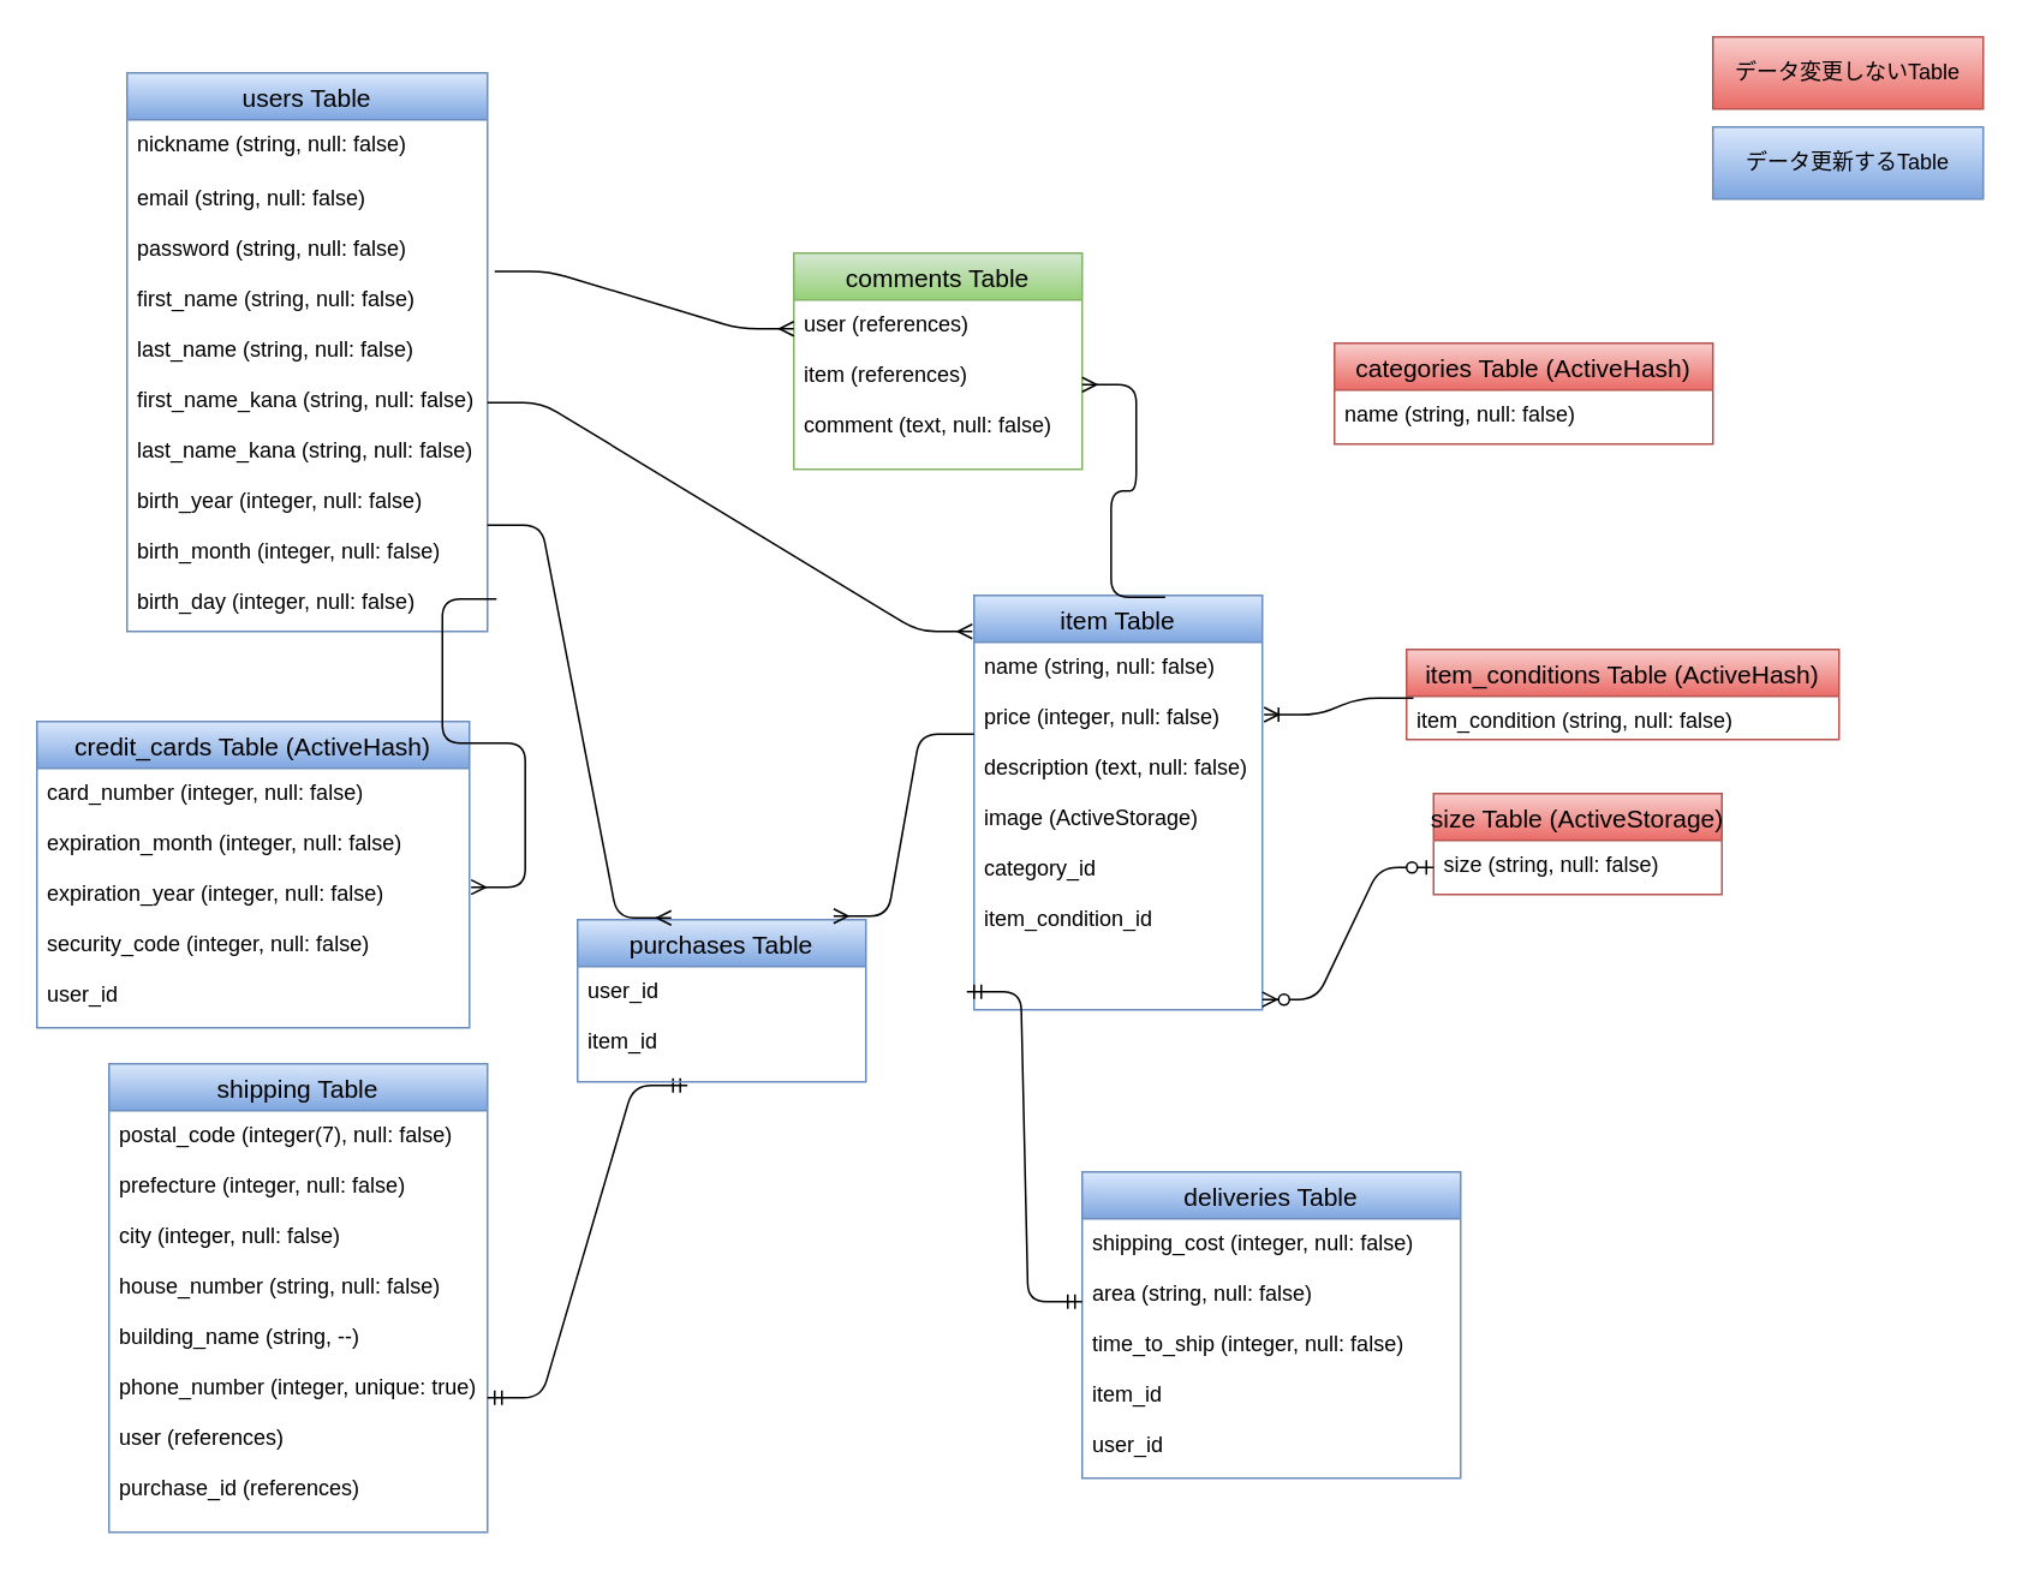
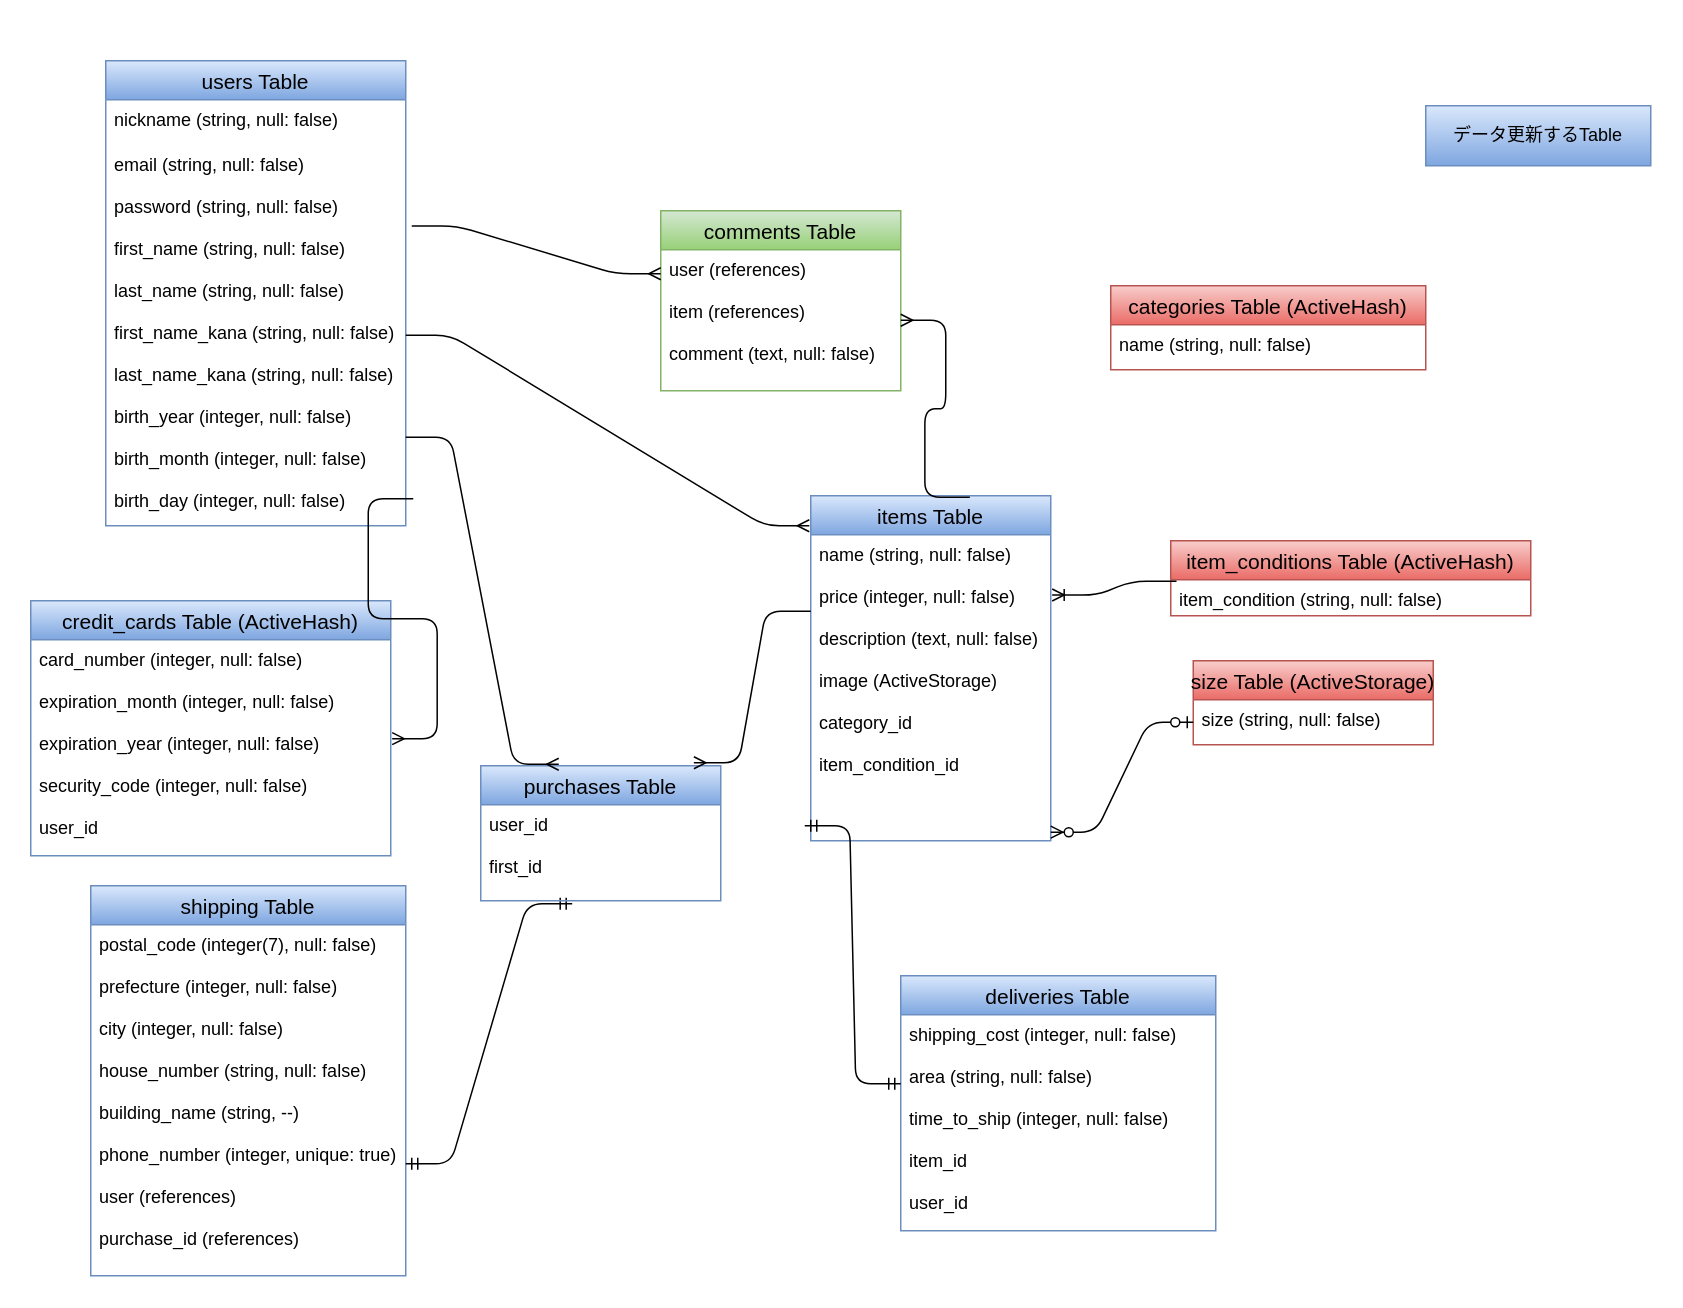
  <mxCell id="0" />
  <mxCell id="1" parent="0" />
  <mxCell id="2" value="users Table" style="swimlane;fontStyle=0;childLayout=stackLayout;horizontal=1;startSize=26;horizontalStack=0;resizeParent=1;resizeParentMax=0;resizeLast=0;collapsible=1;marginBottom=0;align=center;fontSize=14;strokeColor=#6c8ebf;gradientColor=#7ea6e0;fillColor=#dae8fc;" parent="1" vertex="1"><mxGeometry x="70" y="40" width="200" height="310" as="geometry" /></mxCell>
  <mxCell id="3" value="nickname (string, null: false)" style="text;strokeColor=none;fillColor=none;spacingLeft=4;spacingRight=4;overflow=hidden;rotatable=0;points=[[0,0.5],[1,0.5]];portConstraint=eastwest;fontSize=12;" parent="2" vertex="1"><mxGeometry y="26" width="200" height="30" as="geometry" /></mxCell>
  <mxCell id="4" value="email (string, null: false)&#10;&#10;password (string, null: false)&#10;&#10;first_name (string, null: false)&#10;&#10;last_name (string, null: false)&#10;&#10;first_name_kana (string, null: false)&#10;&#10;last_name_kana (string, null: false)&#10;&#10;birth_year (integer, null: false)&#10;&#10;birth_month (integer, null: false)&#10;&#10;birth_day (integer, null: false)&#10;&#10;" style="text;strokeColor=none;fillColor=none;spacingLeft=4;spacingRight=4;overflow=hidden;rotatable=0;points=[[0,0.5],[1,0.5]];portConstraint=eastwest;fontSize=12;" parent="2" vertex="1"><mxGeometry y="56" width="200" height="254" as="geometry" /></mxCell>
- <mxCell id="5" value="item Table" style="swimlane;fontStyle=0;childLayout=stackLayout;horizontal=1;startSize=26;horizontalStack=0;resizeParent=1;resizeParentMax=0;resizeLast=0;collapsible=1;marginBottom=0;align=center;fontSize=14;strokeColor=#6c8ebf;gradientColor=#7ea6e0;fillColor=#dae8fc;" parent="1" vertex="1"><mxGeometry x="540" y="330" width="160" height="230" as="geometry" /></mxCell>
+ <mxCell id="5" value="items Table" style="swimlane;fontStyle=0;childLayout=stackLayout;horizontal=1;startSize=26;horizontalStack=0;resizeParent=1;resizeParentMax=0;resizeLast=0;collapsible=1;marginBottom=0;align=center;fontSize=14;strokeColor=#6c8ebf;gradientColor=#7ea6e0;fillColor=#dae8fc;" parent="1" vertex="1"><mxGeometry x="540" y="330" width="160" height="230" as="geometry" /></mxCell>
  <mxCell id="6" value="name (string, null: false)&#10;&#10;price (integer, null: false)&#10;&#10;description (text, null: false)&#10;&#10;image (ActiveStorage)&#10;&#10;category_id&#10;&#10;item_condition_id&#10;&#10;&#10;&#10;&#10;&#10;&#10;&#10;" style="text;strokeColor=none;fillColor=none;spacingLeft=4;spacingRight=4;overflow=hidden;rotatable=0;points=[[0,0.5],[1,0.5]];portConstraint=eastwest;fontSize=12;" parent="5" vertex="1"><mxGeometry y="26" width="160" height="204" as="geometry" /></mxCell>
  <mxCell id="7" value="item_conditions Table (ActiveHash)" style="swimlane;fontStyle=0;childLayout=stackLayout;horizontal=1;startSize=26;horizontalStack=0;resizeParent=1;resizeParentMax=0;resizeLast=0;collapsible=1;marginBottom=0;align=center;fontSize=14;fillColor=#f8cecc;gradientColor=#ea6b66;strokeColor=#b85450;" parent="1" vertex="1"><mxGeometry x="780" y="360" width="240" height="50" as="geometry" /></mxCell>
  <mxCell id="8" value="item_condition (string, null: false)" style="text;strokeColor=none;fillColor=none;spacingLeft=4;spacingRight=4;overflow=hidden;rotatable=0;points=[[0,0.5],[1,0.5]];portConstraint=eastwest;fontSize=12;" parent="7" vertex="1"><mxGeometry y="26" width="240" height="24" as="geometry" /></mxCell>
  <mxCell id="9" value="" style="edgeStyle=entityRelationEdgeStyle;fontSize=12;html=1;endArrow=ERoneToMany;entryX=1.006;entryY=0.197;entryDx=0;entryDy=0;entryPerimeter=0;exitX=0.016;exitY=0.042;exitDx=0;exitDy=0;exitPerimeter=0;" parent="1" source="8" target="6" edge="1"><mxGeometry width="100" height="100" relative="1" as="geometry"><mxPoint x="701" y="350" as="sourcePoint" /><mxPoint x="704" y="333" as="targetPoint" /></mxGeometry></mxCell>
  <mxCell id="10" value="" style="edgeStyle=entityRelationEdgeStyle;fontSize=12;html=1;endArrow=ERmany;entryX=-0.006;entryY=0.087;entryDx=0;entryDy=0;entryPerimeter=0;" parent="1" source="4" edge="1" target="5"><mxGeometry width="100" height="100" relative="1" as="geometry"><mxPoint x="470" y="500" as="sourcePoint" /><mxPoint x="530" y="348" as="targetPoint" /></mxGeometry></mxCell>
  <mxCell id="11" value="shipping Table" style="swimlane;fontStyle=0;childLayout=stackLayout;horizontal=1;startSize=26;horizontalStack=0;resizeParent=1;resizeParentMax=0;resizeLast=0;collapsible=1;marginBottom=0;align=center;fontSize=14;strokeColor=#6c8ebf;gradientColor=#7ea6e0;fillColor=#dae8fc;" parent="1" vertex="1"><mxGeometry x="60" y="590" width="210" height="260" as="geometry" /></mxCell>
  <mxCell id="12" value="postal_code (integer(7), null: false)&#10;&#10;prefecture (integer, null: false)&#10;&#10;city (integer, null: false)&#10;&#10;house_number (string, null: false)&#10;&#10;building_name (string, --)&#10;&#10;phone_number (integer, unique: true)&#10;&#10;user (references)&#10;&#10;purchase_id (references)&#10;&#10;" style="text;strokeColor=none;fillColor=none;spacingLeft=4;spacingRight=4;overflow=hidden;rotatable=0;points=[[0,0.5],[1,0.5]];portConstraint=eastwest;fontSize=12;" parent="11" vertex="1"><mxGeometry y="26" width="210" height="234" as="geometry" /></mxCell>
  <mxCell id="13" value="size Table (ActiveStorage)" style="swimlane;fontStyle=0;childLayout=stackLayout;horizontal=1;startSize=26;horizontalStack=0;resizeParent=1;resizeParentMax=0;resizeLast=0;collapsible=1;marginBottom=0;align=center;fontSize=14;strokeColor=#b85450;gradientColor=#ea6b66;fillColor=#f8cecc;" parent="1" vertex="1"><mxGeometry x="795" y="440" width="160" height="56" as="geometry" /></mxCell>
  <mxCell id="14" value="size (string, null: false)" style="text;strokeColor=none;fillColor=none;spacingLeft=4;spacingRight=4;overflow=hidden;rotatable=0;points=[[0,0.5],[1,0.5]];portConstraint=eastwest;fontSize=12;" parent="13" vertex="1"><mxGeometry y="26" width="160" height="30" as="geometry" /></mxCell>
  <mxCell id="15" value="categories Table (ActiveHash)" style="swimlane;fontStyle=0;childLayout=stackLayout;horizontal=1;startSize=26;horizontalStack=0;resizeParent=1;resizeParentMax=0;resizeLast=0;collapsible=1;marginBottom=0;align=center;fontSize=14;strokeColor=#b85450;gradientColor=#ea6b66;fillColor=#f8cecc;" parent="1" vertex="1"><mxGeometry x="740" y="190" width="210" height="56" as="geometry" /></mxCell>
  <mxCell id="16" value="name (string, null: false)&#10;" style="text;strokeColor=none;fillColor=none;spacingLeft=4;spacingRight=4;overflow=hidden;rotatable=0;points=[[0,0.5],[1,0.5]];portConstraint=eastwest;fontSize=12;" parent="1" vertex="1"><mxGeometry x="740" y="216" width="210" height="30" as="geometry" /></mxCell>
- <mxCell id="17" value="データ変更しないTable" style="whiteSpace=wrap;html=1;align=center;strokeColor=#b85450;gradientColor=#ea6b66;fillColor=#f8cecc;" parent="1" vertex="1"><mxGeometry x="950" y="20" width="150" height="40" as="geometry" /></mxCell>
  <mxCell id="18" value="データ更新するTable" style="whiteSpace=wrap;html=1;align=center;strokeColor=#6c8ebf;gradientColor=#7ea6e0;fillColor=#dae8fc;" parent="1" vertex="1"><mxGeometry x="950" y="70" width="150" height="40" as="geometry" /></mxCell>
  <mxCell id="19" value="comments Table" style="swimlane;fontStyle=0;childLayout=stackLayout;horizontal=1;startSize=26;horizontalStack=0;resizeParent=1;resizeParentMax=0;resizeLast=0;collapsible=1;marginBottom=0;align=center;fontSize=14;strokeColor=#82b366;gradientColor=#97d077;fillColor=#d5e8d4;" parent="1" vertex="1"><mxGeometry x="440" y="140" width="160" height="120" as="geometry" /></mxCell>
  <mxCell id="20" value="user (references)&#10;&#10;item (references)&#10;&#10;comment (text, null: false)&#10;" style="text;strokeColor=none;fillColor=none;spacingLeft=4;spacingRight=4;overflow=hidden;rotatable=0;points=[[0,0.5],[1,0.5]];portConstraint=eastwest;fontSize=12;" parent="19" vertex="1"><mxGeometry y="26" width="160" height="94" as="geometry" /></mxCell>
  <mxCell id="21" value="" style="edgeStyle=entityRelationEdgeStyle;fontSize=12;html=1;endArrow=ERmany;exitX=1.02;exitY=0.213;exitDx=0;exitDy=0;exitPerimeter=0;" parent="1" edge="1" source="4"><mxGeometry width="100" height="100" relative="1" as="geometry"><mxPoint x="400" y="290" as="sourcePoint" /><mxPoint x="440" y="182" as="targetPoint" /></mxGeometry></mxCell>
  <mxCell id="22" value="" style="edgeStyle=entityRelationEdgeStyle;fontSize=12;html=1;endArrow=ERmany;exitX=0.663;exitY=0.004;exitDx=0;exitDy=0;exitPerimeter=0;" parent="1" source="5" target="20" edge="1"><mxGeometry width="100" height="100" relative="1" as="geometry"><mxPoint x="620" y="260" as="sourcePoint" /><mxPoint x="570" y="400" as="targetPoint" /></mxGeometry></mxCell>
  <mxCell id="23" value="" style="edgeStyle=entityRelationEdgeStyle;fontSize=12;html=1;endArrow=ERzeroToMany;startArrow=ERzeroToOne;entryX=1;entryY=0.972;entryDx=0;entryDy=0;entryPerimeter=0;exitX=0;exitY=0.5;exitDx=0;exitDy=0;" parent="1" source="14" target="6" edge="1"><mxGeometry width="100" height="100" relative="1" as="geometry"><mxPoint x="640" y="660" as="sourcePoint" /><mxPoint x="740" y="560" as="targetPoint" /></mxGeometry></mxCell>
  <mxCell id="24" value="deliveries Table" style="swimlane;fontStyle=0;childLayout=stackLayout;horizontal=1;startSize=26;horizontalStack=0;resizeParent=1;resizeParentMax=0;resizeLast=0;collapsible=1;marginBottom=0;align=center;fontSize=14;gradientColor=#7ea6e0;fillColor=#dae8fc;strokeColor=#6c8ebf;" vertex="1" parent="1"><mxGeometry x="600" y="650" width="210" height="170" as="geometry" /></mxCell>
  <mxCell id="25" value="shipping_cost (integer, null: false)&#10;&#10;area (string, null: false)&#10;&#10;time_to_ship (integer, null: false)&#10;&#10;item_id&#10;&#10;user_id&#10;&#10;" style="text;strokeColor=none;fillColor=none;spacingLeft=4;spacingRight=4;overflow=hidden;rotatable=0;points=[[0,0.5],[1,0.5]];portConstraint=eastwest;fontSize=12;" vertex="1" parent="24"><mxGeometry y="26" width="210" height="144" as="geometry" /></mxCell>
  <mxCell id="26" value="" style="edgeStyle=entityRelationEdgeStyle;fontSize=12;html=1;endArrow=ERmandOne;startArrow=ERmandOne;entryX=-0.025;entryY=0.951;entryDx=0;entryDy=0;entryPerimeter=0;exitX=0;exitY=0.319;exitDx=0;exitDy=0;exitPerimeter=0;" edge="1" parent="1" source="25" target="6"><mxGeometry width="100" height="100" relative="1" as="geometry"><mxPoint x="520" y="684" as="sourcePoint" /><mxPoint x="520" y="450" as="targetPoint" /></mxGeometry></mxCell>
  <mxCell id="27" value="" style="edgeStyle=entityRelationEdgeStyle;fontSize=12;html=1;endArrow=ERmandOne;startArrow=ERmandOne;exitX=1;exitY=0.681;exitDx=0;exitDy=0;exitPerimeter=0;entryX=0.381;entryY=1.031;entryDx=0;entryDy=0;entryPerimeter=0;" edge="1" parent="1" source="12" target="32"><mxGeometry width="100" height="100" relative="1" as="geometry"><mxPoint x="230" y="793" as="sourcePoint" /><mxPoint x="330" y="693" as="targetPoint" /></mxGeometry></mxCell>
  <mxCell id="28" value="credit_cards Table (ActiveHash)" style="swimlane;fontStyle=0;childLayout=stackLayout;horizontal=1;startSize=26;horizontalStack=0;resizeParent=1;resizeParentMax=0;resizeLast=0;collapsible=1;marginBottom=0;align=center;fontSize=14;strokeColor=#6c8ebf;gradientColor=#7ea6e0;fillColor=#dae8fc;" vertex="1" parent="1"><mxGeometry x="20" y="400" width="240" height="170" as="geometry" /></mxCell>
  <mxCell id="29" value="card_number (integer, null: false)&#10;&#10;expiration_month (integer, null: false)&#10;&#10;expiration_year (integer, null: false)&#10;&#10;security_code (integer, null: false)&#10;&#10;user_id" style="text;strokeColor=none;fillColor=none;spacingLeft=4;spacingRight=4;overflow=hidden;rotatable=0;points=[[0,0.5],[1,0.5]];portConstraint=eastwest;fontSize=12;" vertex="1" parent="28"><mxGeometry y="26" width="240" height="144" as="geometry" /></mxCell>
  <mxCell id="30" value="" style="edgeStyle=entityRelationEdgeStyle;fontSize=12;html=1;endArrow=ERmany;exitX=1.025;exitY=0.929;exitDx=0;exitDy=0;exitPerimeter=0;entryX=1.004;entryY=0.458;entryDx=0;entryDy=0;entryPerimeter=0;" edge="1" parent="1" source="4" target="29"><mxGeometry width="100" height="100" relative="1" as="geometry"><mxPoint x="290" y="390" as="sourcePoint" /><mxPoint x="350" y="470" as="targetPoint" /></mxGeometry></mxCell>
  <mxCell id="31" value="purchases Table" style="swimlane;fontStyle=0;childLayout=stackLayout;horizontal=1;startSize=26;horizontalStack=0;resizeParent=1;resizeParentMax=0;resizeLast=0;collapsible=1;marginBottom=0;align=center;fontSize=14;strokeColor=#6c8ebf;gradientColor=#7ea6e0;fillColor=#dae8fc;" vertex="1" parent="1"><mxGeometry x="320" y="510" width="160" height="90" as="geometry" /></mxCell>
- <mxCell id="32" value="user_id&#10;&#10;item_id" style="text;strokeColor=none;fillColor=none;spacingLeft=4;spacingRight=4;overflow=hidden;rotatable=0;points=[[0,0.5],[1,0.5]];portConstraint=eastwest;fontSize=12;" vertex="1" parent="31"><mxGeometry y="26" width="160" height="64" as="geometry" /></mxCell>
+ <mxCell id="32" value="user_id&#10;&#10;first_id" style="text;strokeColor=none;fillColor=none;spacingLeft=4;spacingRight=4;overflow=hidden;rotatable=0;points=[[0,0.5],[1,0.5]];portConstraint=eastwest;fontSize=12;" vertex="1" parent="31"><mxGeometry y="26" width="160" height="64" as="geometry" /></mxCell>
  <mxCell id="33" value="" style="edgeStyle=entityRelationEdgeStyle;fontSize=12;html=1;endArrow=ERmany;entryX=0.325;entryY=-0.011;entryDx=0;entryDy=0;entryPerimeter=0;exitX=1;exitY=0.768;exitDx=0;exitDy=0;exitPerimeter=0;" edge="1" parent="1" source="4" target="31"><mxGeometry width="100" height="100" relative="1" as="geometry"><mxPoint x="290" y="290" as="sourcePoint" /><mxPoint x="539.04" y="417.01" as="targetPoint" /></mxGeometry></mxCell>
  <mxCell id="34" value="" style="edgeStyle=entityRelationEdgeStyle;fontSize=12;html=1;endArrow=ERmany;entryX=0.888;entryY=-0.022;entryDx=0;entryDy=0;entryPerimeter=0;exitX=0;exitY=0.25;exitDx=0;exitDy=0;exitPerimeter=0;" edge="1" parent="1" source="6" target="31"><mxGeometry width="100" height="100" relative="1" as="geometry"><mxPoint x="310" y="243" as="sourcePoint" /><mxPoint x="559.04" y="370.01" as="targetPoint" /></mxGeometry></mxCell>
